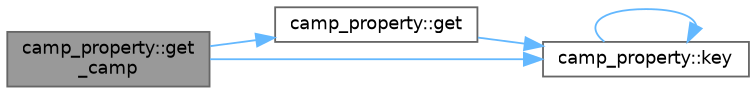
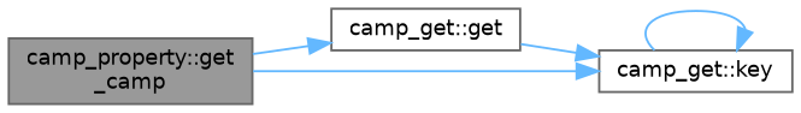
  digraph {
    rankdir=LR
    node [color=grey40 fillcolor=white fontname=Helvetica fontsize=10 shape=box style=filled]
    edge [color=steelblue1 fontname=Helvetica fontsize=10 labelfontname=Helvetica labelfontsize=10 style=solid]
    n1 [color=gray40 fillcolor=grey60 fontcolor=black height=0.2 label="camp_property::get\l_camp" width=0.4]
-   n2 [height=0.2 label="camp_property::get" width=0.4]
-   n3 [height=0.2 label="camp_property::key" width=0.4]
+   n2 [height=0.2 label="camp_get::get" width=0.4]
+   n3 [height=0.2 label="camp_get::key" width=0.4]
    n1 -> n2
    n1 -> n3
    n2 -> n3
    n3 -> n3
  }
